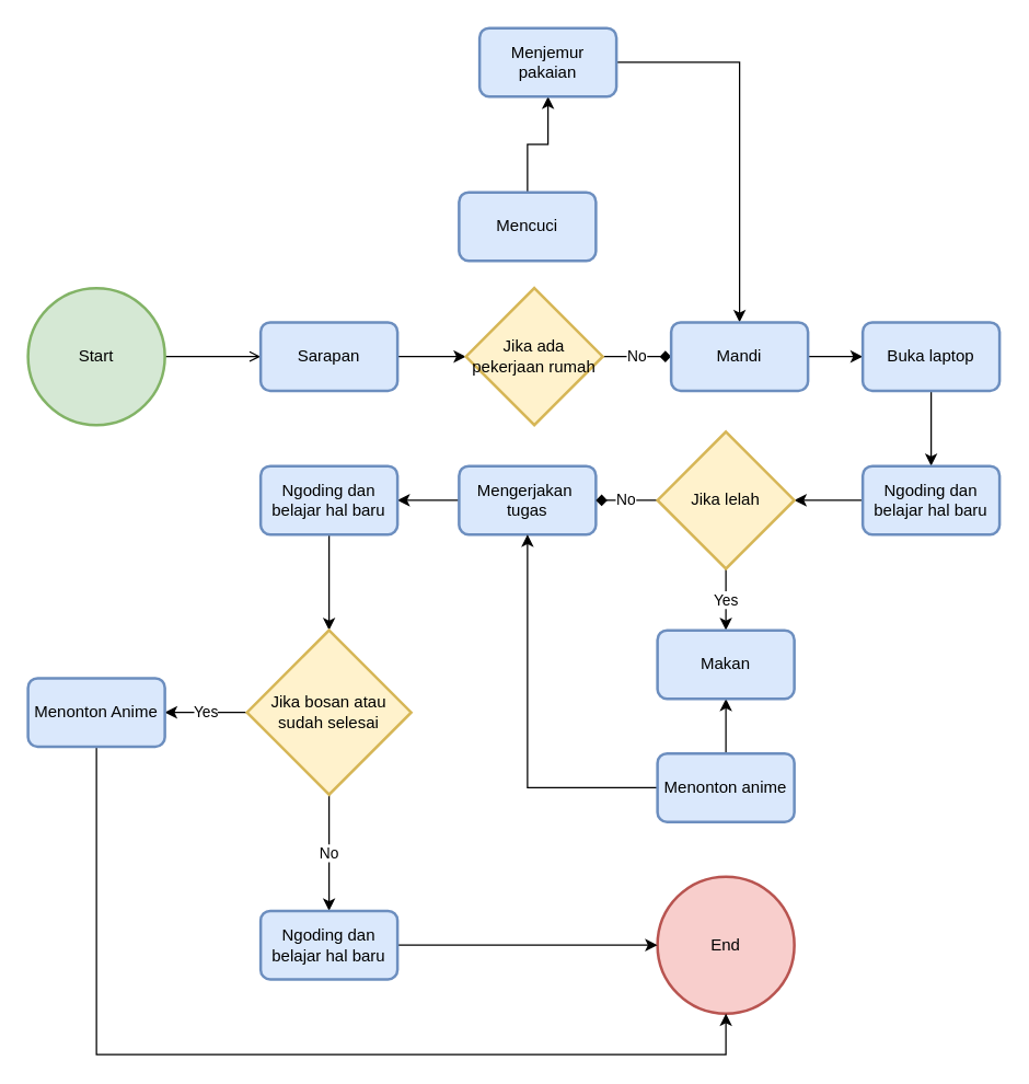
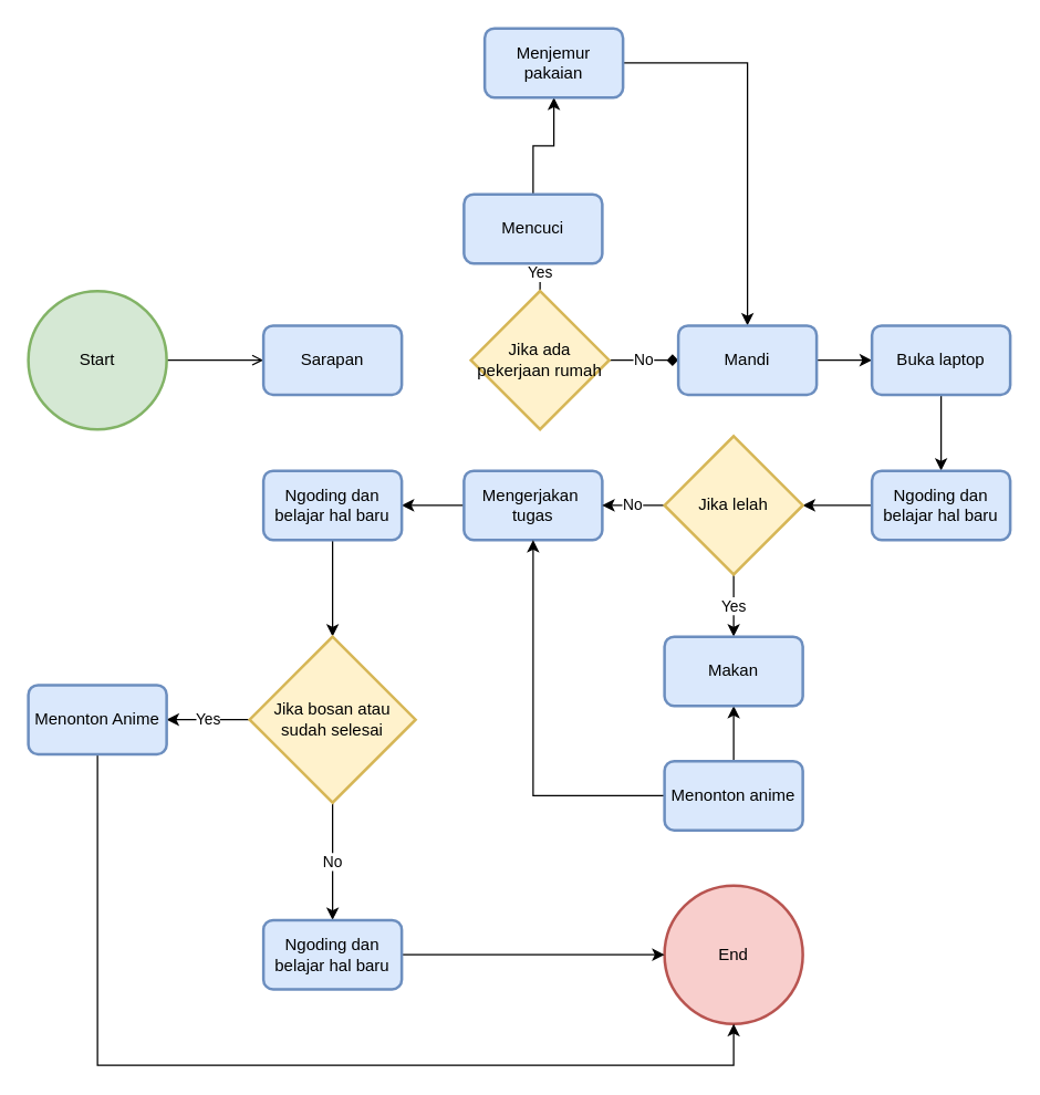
  <mxCell id="0" />
  <mxCell id="1" parent="0" />
  <mxCell id="2" style="edgeStyle=orthogonalEdgeStyle;rounded=0;orthogonalLoop=1;jettySize=auto;html=1;endArrow=open;" parent="1" source="3" target="5" edge="1"><mxGeometry relative="1" as="geometry" /></mxCell>
  <mxCell id="3" value="Start" style="strokeWidth=2;html=1;shape=mxgraph.flowchart.start_2;whiteSpace=wrap;fillColor=#d5e8d4;strokeColor=#82b366;" parent="1" vertex="1"><mxGeometry x="20" y="210" width="100" height="100" as="geometry" /></mxCell>
- <mxCell id="4" style="edgeStyle=orthogonalEdgeStyle;rounded=0;orthogonalLoop=1;jettySize=auto;html=1;" parent="1" source="5" target="8" edge="1"><mxGeometry relative="1" as="geometry" /></mxCell>
  <mxCell id="5" value="Sarapan" style="rounded=1;whiteSpace=wrap;html=1;absoluteArcSize=1;arcSize=14;strokeWidth=2;fillColor=#dae8fc;strokeColor=#6c8ebf;" parent="1" vertex="1"><mxGeometry x="190" y="235" width="100" height="50" as="geometry" /></mxCell>
+ <mxCell id="6" value="Yes" style="edgeStyle=orthogonalEdgeStyle;rounded=0;orthogonalLoop=1;jettySize=auto;html=1;" parent="1" source="8" target="10" edge="1"><mxGeometry relative="1" as="geometry" /></mxCell>
  <mxCell id="7" value="No" style="edgeStyle=orthogonalEdgeStyle;rounded=0;orthogonalLoop=1;jettySize=auto;html=1;endArrow=diamond;" parent="1" source="8" target="14" edge="1"><mxGeometry relative="1" as="geometry" /></mxCell>
  <mxCell id="8" value="Jika ada pekerjaan rumah" style="strokeWidth=2;html=1;shape=mxgraph.flowchart.decision;whiteSpace=wrap;fillColor=#fff2cc;strokeColor=#d6b656;" parent="1" vertex="1"><mxGeometry x="340" y="210" width="100" height="100" as="geometry" /></mxCell>
  <mxCell id="9" value="" style="edgeStyle=orthogonalEdgeStyle;rounded=0;orthogonalLoop=1;jettySize=auto;html=1;" parent="1" source="10" target="12" edge="1"><mxGeometry relative="1" as="geometry" /></mxCell>
  <mxCell id="10" value="Mencuci" style="rounded=1;whiteSpace=wrap;html=1;absoluteArcSize=1;arcSize=14;strokeWidth=2;fillColor=#dae8fc;strokeColor=#6c8ebf;" parent="1" vertex="1"><mxGeometry x="335" y="140" width="100" height="50" as="geometry" /></mxCell>
  <mxCell id="11" style="edgeStyle=orthogonalEdgeStyle;rounded=0;orthogonalLoop=1;jettySize=auto;html=1;entryX=0.5;entryY=0;entryDx=0;entryDy=0;" parent="1" source="12" target="14" edge="1"><mxGeometry relative="1" as="geometry" /></mxCell>
  <mxCell id="12" value="Menjemur pakaian" style="rounded=1;whiteSpace=wrap;html=1;absoluteArcSize=1;arcSize=14;strokeWidth=2;fillColor=#dae8fc;strokeColor=#6c8ebf;" parent="1" vertex="1"><mxGeometry x="350" y="20" width="100" height="50" as="geometry" /></mxCell>
  <mxCell id="13" style="edgeStyle=orthogonalEdgeStyle;rounded=0;orthogonalLoop=1;jettySize=auto;html=1;" parent="1" source="14" target="16" edge="1"><mxGeometry relative="1" as="geometry" /></mxCell>
  <mxCell id="14" value="Mandi" style="rounded=1;whiteSpace=wrap;html=1;absoluteArcSize=1;arcSize=14;strokeWidth=2;fillColor=#dae8fc;strokeColor=#6c8ebf;" parent="1" vertex="1"><mxGeometry x="490" y="235" width="100" height="50" as="geometry" /></mxCell>
  <mxCell id="15" style="edgeStyle=orthogonalEdgeStyle;rounded=0;orthogonalLoop=1;jettySize=auto;html=1;" parent="1" source="16" target="18" edge="1"><mxGeometry relative="1" as="geometry" /></mxCell>
  <mxCell id="16" value="Buka laptop" style="rounded=1;whiteSpace=wrap;html=1;absoluteArcSize=1;arcSize=14;strokeWidth=2;fillColor=#dae8fc;strokeColor=#6c8ebf;" parent="1" vertex="1"><mxGeometry x="630" y="235" width="100" height="50" as="geometry" /></mxCell>
  <mxCell id="17" style="edgeStyle=orthogonalEdgeStyle;rounded=0;orthogonalLoop=1;jettySize=auto;html=1;" parent="1" source="18" target="23" edge="1"><mxGeometry relative="1" as="geometry" /></mxCell>
  <mxCell id="18" value="Ngoding dan belajar hal baru" style="rounded=1;whiteSpace=wrap;html=1;absoluteArcSize=1;arcSize=14;strokeWidth=2;fillColor=#dae8fc;strokeColor=#6c8ebf;" parent="1" vertex="1"><mxGeometry x="630" y="340" width="100" height="50" as="geometry" /></mxCell>
  <mxCell id="19" style="edgeStyle=orthogonalEdgeStyle;rounded=0;orthogonalLoop=1;jettySize=auto;html=1;" parent="1" source="20" target="30" edge="1"><mxGeometry relative="1" as="geometry" /></mxCell>
  <mxCell id="20" value="Mengerjakan&amp;nbsp; tugas" style="rounded=1;whiteSpace=wrap;html=1;absoluteArcSize=1;arcSize=14;strokeWidth=2;fillColor=#dae8fc;strokeColor=#6c8ebf;" parent="1" vertex="1"><mxGeometry x="335" y="340" width="100" height="50" as="geometry" /></mxCell>
- <mxCell id="21" value="&lt;div&gt;No&lt;/div&gt;" style="edgeStyle=orthogonalEdgeStyle;rounded=0;orthogonalLoop=1;jettySize=auto;html=1;endArrow=diamond;" parent="1" source="23" target="20" edge="1"><mxGeometry relative="1" as="geometry" /></mxCell>
+ <mxCell id="21" value="&lt;div&gt;No&lt;/div&gt;" style="edgeStyle=orthogonalEdgeStyle;rounded=0;orthogonalLoop=1;jettySize=auto;html=1;" parent="1" source="23" target="20" edge="1"><mxGeometry relative="1" as="geometry" /></mxCell>
  <mxCell id="22" value="Yes" style="edgeStyle=orthogonalEdgeStyle;rounded=0;orthogonalLoop=1;jettySize=auto;html=1;" parent="1" source="23" target="28" edge="1"><mxGeometry relative="1" as="geometry" /></mxCell>
  <mxCell id="23" value="Jika lelah" style="strokeWidth=2;html=1;shape=mxgraph.flowchart.decision;whiteSpace=wrap;fillColor=#fff2cc;strokeColor=#d6b656;" parent="1" vertex="1"><mxGeometry x="480" y="315" width="100" height="100" as="geometry" /></mxCell>
  <mxCell id="24" value="" style="edgeStyle=orthogonalEdgeStyle;rounded=0;orthogonalLoop=1;jettySize=auto;html=1;" parent="1" source="26" target="28" edge="1"><mxGeometry relative="1" as="geometry" /></mxCell>
  <mxCell id="25" style="edgeStyle=orthogonalEdgeStyle;rounded=0;orthogonalLoop=1;jettySize=auto;html=1;" parent="1" source="26" target="20" edge="1"><mxGeometry relative="1" as="geometry" /></mxCell>
  <mxCell id="26" value="Menonton anime" style="rounded=1;whiteSpace=wrap;html=1;absoluteArcSize=1;arcSize=14;strokeWidth=2;fillColor=#dae8fc;strokeColor=#6c8ebf;" parent="1" vertex="1"><mxGeometry x="480" y="550" width="100" height="50" as="geometry" /></mxCell>
  <mxCell id="27" style="edgeStyle=orthogonalEdgeStyle;rounded=0;orthogonalLoop=1;jettySize=auto;html=1;exitX=0.5;exitY=1;exitDx=0;exitDy=0;" parent="1" source="26" target="26" edge="1"><mxGeometry relative="1" as="geometry" /></mxCell>
  <mxCell id="28" value="Makan" style="rounded=1;whiteSpace=wrap;html=1;absoluteArcSize=1;arcSize=14;strokeWidth=2;fillColor=#dae8fc;strokeColor=#6c8ebf;" parent="1" vertex="1"><mxGeometry x="480" y="460" width="100" height="50" as="geometry" /></mxCell>
  <mxCell id="29" style="edgeStyle=orthogonalEdgeStyle;rounded=0;orthogonalLoop=1;jettySize=auto;html=1;" parent="1" source="30" target="34" edge="1"><mxGeometry relative="1" as="geometry" /></mxCell>
  <mxCell id="30" value="Ngoding dan belajar hal baru" style="rounded=1;whiteSpace=wrap;html=1;absoluteArcSize=1;arcSize=14;strokeWidth=2;fillColor=#dae8fc;strokeColor=#6c8ebf;" parent="1" vertex="1"><mxGeometry x="190" y="340" width="100" height="50" as="geometry" /></mxCell>
  <mxCell id="31" value="End" style="strokeWidth=2;html=1;shape=mxgraph.flowchart.start_2;whiteSpace=wrap;fillColor=#f8cecc;strokeColor=#b85450;" parent="1" vertex="1"><mxGeometry x="480" y="640" width="100" height="100" as="geometry" /></mxCell>
  <mxCell id="32" value="Yes" style="edgeStyle=orthogonalEdgeStyle;rounded=0;orthogonalLoop=1;jettySize=auto;html=1;" parent="1" source="34" target="36" edge="1"><mxGeometry relative="1" as="geometry" /></mxCell>
  <mxCell id="33" value="No" style="edgeStyle=orthogonalEdgeStyle;rounded=0;orthogonalLoop=1;jettySize=auto;html=1;" parent="1" source="34" target="38" edge="1"><mxGeometry relative="1" as="geometry" /></mxCell>
  <mxCell id="34" value="Jika bosan atau sudah selesai" style="strokeWidth=2;html=1;shape=mxgraph.flowchart.decision;whiteSpace=wrap;fillColor=#fff2cc;strokeColor=#d6b656;" parent="1" vertex="1"><mxGeometry x="180" y="460" width="120" height="120" as="geometry" /></mxCell>
  <mxCell id="35" style="edgeStyle=orthogonalEdgeStyle;rounded=0;orthogonalLoop=1;jettySize=auto;html=1;entryX=0.5;entryY=1;entryDx=0;entryDy=0;entryPerimeter=0;" parent="1" source="36" target="31" edge="1"><mxGeometry relative="1" as="geometry"><Array as="points"><mxPoint x="70" y="770" /><mxPoint x="530" y="770" /></Array></mxGeometry></mxCell>
  <mxCell id="36" value="Menonton Anime" style="rounded=1;whiteSpace=wrap;html=1;absoluteArcSize=1;arcSize=14;strokeWidth=2;fillColor=#dae8fc;strokeColor=#6c8ebf;" parent="1" vertex="1"><mxGeometry x="20" y="495" width="100" height="50" as="geometry" /></mxCell>
  <mxCell id="37" style="edgeStyle=orthogonalEdgeStyle;rounded=0;orthogonalLoop=1;jettySize=auto;html=1;" parent="1" source="38" target="31" edge="1"><mxGeometry relative="1" as="geometry" /></mxCell>
  <mxCell id="38" value="Ngoding dan belajar hal baru" style="rounded=1;whiteSpace=wrap;html=1;absoluteArcSize=1;arcSize=14;strokeWidth=2;fillColor=#dae8fc;strokeColor=#6c8ebf;" parent="1" vertex="1"><mxGeometry x="190" y="665" width="100" height="50" as="geometry" /></mxCell>
